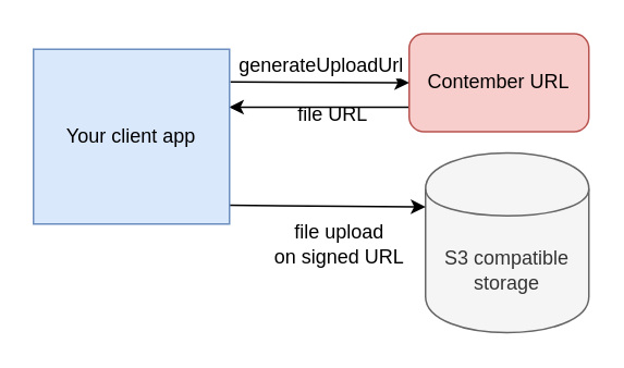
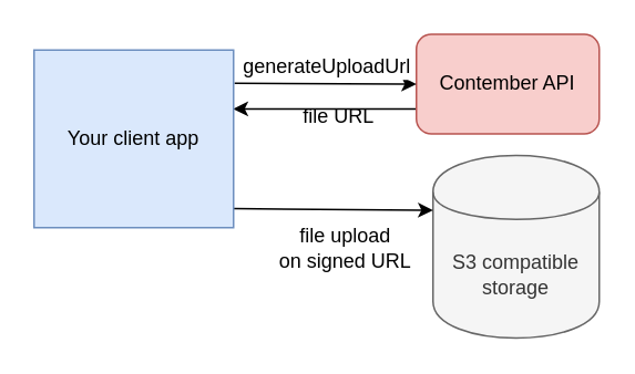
  <mxCell id="0" />
  <mxCell id="1" parent="0" />
  <mxCell id="2" style="rounded=0;orthogonalLoop=1;jettySize=auto;html=1;exitX=0;exitY=0.75;exitDx=0;exitDy=0;entryX=0.998;entryY=0.331;entryDx=0;entryDy=0;entryPerimeter=0;" edge="1" parent="1" source="3" target="9"><mxGeometry relative="1" as="geometry"><mxPoint x="140" y="67" as="targetPoint" /></mxGeometry></mxCell>
- <mxCell id="3" value="Contember URL" style="rounded=1;whiteSpace=wrap;html=1;fillColor=#f8cecc;strokeColor=#b85450;" vertex="1" parent="1"><mxGeometry x="250" y="20" width="110" height="60" as="geometry" /></mxCell>
+ <mxCell id="3" value="Contember API" style="rounded=1;whiteSpace=wrap;html=1;fillColor=#f8cecc;strokeColor=#b85450;" vertex="1" parent="1"><mxGeometry x="250" y="20" width="110" height="60" as="geometry" /></mxCell>
  <mxCell id="4" value="S3 compatible storage" style="shape=cylinder;whiteSpace=wrap;html=1;boundedLbl=1;backgroundOutline=1;fillColor=#f5f5f5;strokeColor=#666666;fontColor=#333333;" vertex="1" parent="1"><mxGeometry x="260" y="93" width="100" height="110" as="geometry" /></mxCell>
  <mxCell id="5" style="rounded=0;orthogonalLoop=1;jettySize=auto;html=1;entryX=0;entryY=0.5;entryDx=0;entryDy=0;exitX=1.005;exitY=0.187;exitDx=0;exitDy=0;exitPerimeter=0;" edge="1" parent="1" source="9" target="3"><mxGeometry relative="1" as="geometry"><mxPoint x="83" y="50" as="sourcePoint" /></mxGeometry></mxCell>
  <mxCell id="6" value="generateUploadUrl" style="text;html=1;align=center;verticalAlign=middle;resizable=0;points=[];labelBackgroundColor=#ffffff;" vertex="1" connectable="0" parent="5"><mxGeometry x="-0.141" relative="1" as="geometry"><mxPoint x="8.4" y="-9.72" as="offset" /></mxGeometry></mxCell>
  <mxCell id="7" style="rounded=0;orthogonalLoop=1;jettySize=auto;html=1;entryX=0;entryY=0.3;entryDx=0;entryDy=0;exitX=0.997;exitY=0.893;exitDx=0;exitDy=0;exitPerimeter=0;" edge="1" parent="1" source="9" target="4"><mxGeometry relative="1" as="geometry" /></mxCell>
  <mxCell id="8" value="file upload &lt;br&gt;on signed URL" style="text;html=1;align=center;verticalAlign=middle;resizable=0;points=[];labelBackgroundColor=#ffffff;" vertex="1" connectable="0" parent="7"><mxGeometry x="-0.302" y="37" relative="1" as="geometry"><mxPoint x="24.28" y="59.62" as="offset" /></mxGeometry></mxCell>
  <mxCell id="9" value="Your client app" style="rounded=0;whiteSpace=wrap;html=1;fillColor=#dae8fc;strokeColor=#6c8ebf;" vertex="1" parent="1"><mxGeometry x="20" y="29.5" width="120" height="107" as="geometry" /></mxCell>
  <mxCell id="10" value="file URL" style="text;html=1;align=center;verticalAlign=middle;resizable=0;points=[];autosize=1;" vertex="1" parent="1"><mxGeometry x="163.46" y="60" width="80" height="20" as="geometry" /></mxCell>
